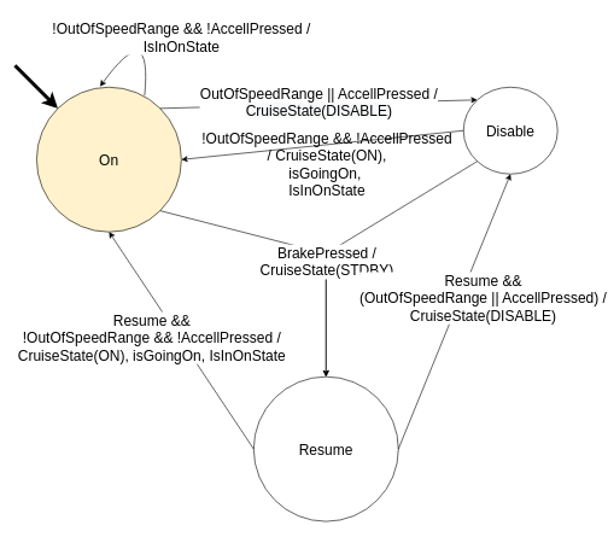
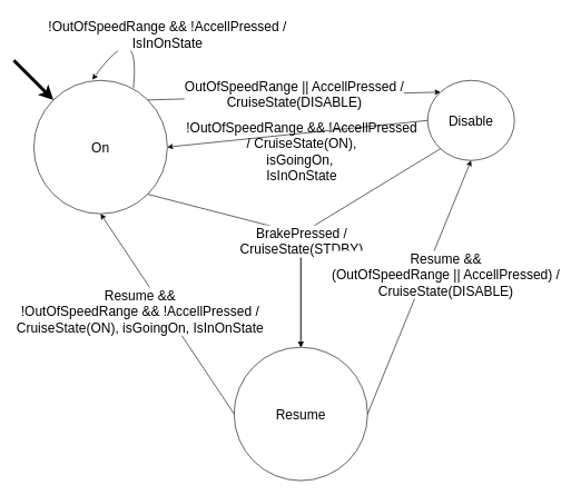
  <mxCell id="0" />
  <mxCell id="1" parent="0" />
- <mxCell id="2" value="&lt;font style=&quot;font-size: 20px&quot;&gt;On&lt;/font&gt;" style="ellipse;whiteSpace=wrap;html=1;aspect=fixed;fillColor=#fff2cc;" parent="1" vertex="1"><mxGeometry x="50" y="120" width="200" height="200" as="geometry" /></mxCell>
+ <mxCell id="2" value="&lt;font style=&quot;font-size: 20px&quot;&gt;On&lt;/font&gt;" style="ellipse;whiteSpace=wrap;html=1;aspect=fixed;" parent="1" vertex="1"><mxGeometry x="50" y="120" width="200" height="200" as="geometry" /></mxCell>
  <mxCell id="3" value="&lt;font style=&quot;font-size: 20px&quot;&gt;Disable&lt;br&gt;&lt;/font&gt;" style="ellipse;whiteSpace=wrap;html=1;aspect=fixed;" parent="1" vertex="1"><mxGeometry x="640" y="120" width="130" height="120" as="geometry" /></mxCell>
  <mxCell id="4" value="&lt;font style=&quot;font-size: 20px&quot;&gt;Resume&lt;/font&gt;" style="ellipse;whiteSpace=wrap;html=1;aspect=fixed;" parent="1" vertex="1"><mxGeometry x="350" y="520" width="200" height="200" as="geometry" /></mxCell>
  <mxCell id="5" value="" style="endArrow=classic;html=1;exitX=1;exitY=0;exitDx=0;exitDy=0;entryX=0;entryY=0;entryDx=0;entryDy=0;" parent="1" source="2" target="3" edge="1"><mxGeometry width="50" height="50" relative="1" as="geometry"><mxPoint x="190" y="500" as="sourcePoint" /><mxPoint x="240" y="450" as="targetPoint" /></mxGeometry></mxCell>
  <mxCell id="6" value="&lt;font style=&quot;font-size: 20px&quot;&gt;OutOfSpeedRange || AccellPressed /&lt;br&gt;&lt;span style=&quot;background-color: rgb(248 , 249 , 250)&quot;&gt;CruiseState(DISABLE)&lt;/span&gt;&lt;br&gt;&lt;/font&gt;" style="edgeLabel;html=1;align=center;verticalAlign=middle;resizable=0;points=[];" parent="5" vertex="1" connectable="0"><mxGeometry x="-0.105" y="5" relative="1" as="geometry"><mxPoint x="22.62" as="offset" /></mxGeometry></mxCell>
  <mxCell id="7" value="" style="endArrow=classic;html=1;entryX=1;entryY=0.5;entryDx=0;entryDy=0;exitX=0;exitY=0.5;exitDx=0;exitDy=0;" parent="1" source="3" target="2" edge="1"><mxGeometry width="50" height="50" relative="1" as="geometry"><mxPoint x="190" y="500" as="sourcePoint" /><mxPoint x="240" y="450" as="targetPoint" /></mxGeometry></mxCell>
  <mxCell id="8" value="&lt;font style=&quot;font-size: 20px&quot;&gt;&lt;font style=&quot;font-size: 20px&quot;&gt;!OutOfSpeedRange&amp;nbsp;&amp;amp;&amp;amp; !AccellPressed&lt;br&gt;/&amp;nbsp;&lt;/font&gt;&lt;span&gt;CruiseState(ON), &lt;br&gt;isGoingOn,&amp;nbsp;&lt;br&gt;&lt;/span&gt;IsInOnState&lt;br&gt;&lt;/font&gt;" style="edgeLabel;html=1;align=center;verticalAlign=middle;resizable=0;points=[];fontSize=20;labelBackgroundColor=none;" parent="7" vertex="1" connectable="0"><mxGeometry x="0.28" y="-2" relative="1" as="geometry"><mxPoint x="60" y="22" as="offset" /></mxGeometry></mxCell>
  <mxCell id="9" value="" style="endArrow=classic;html=1;exitX=0;exitY=1;exitDx=0;exitDy=0;entryX=0.5;entryY=0;entryDx=0;entryDy=0;" parent="1" source="3" target="4" edge="1"><mxGeometry width="50" height="50" relative="1" as="geometry"><mxPoint x="190" y="500" as="sourcePoint" /><mxPoint x="240" y="450" as="targetPoint" /><Array as="points"><mxPoint x="450" y="350" /></Array></mxGeometry></mxCell>
  <mxCell id="10" value="" style="endArrow=classic;html=1;exitX=1;exitY=1;exitDx=0;exitDy=0;entryX=0.5;entryY=0;entryDx=0;entryDy=0;" parent="1" source="2" target="4" edge="1"><mxGeometry width="50" height="50" relative="1" as="geometry"><mxPoint x="190" y="500" as="sourcePoint" /><mxPoint x="240" y="450" as="targetPoint" /><Array as="points"><mxPoint x="450" y="350" /></Array></mxGeometry></mxCell>
  <mxCell id="11" value="&lt;span style=&quot;font-size: 20px&quot;&gt;BrakePressed /&lt;/span&gt;&lt;br style=&quot;font-size: 20px&quot;&gt;&lt;span style=&quot;font-size: 20px;&quot;&gt;CruiseState(STDBY)&lt;/span&gt;" style="edgeLabel;html=1;align=center;verticalAlign=middle;resizable=0;points=[];labelBackgroundColor=#ffffff;" parent="10" vertex="1" connectable="0"><mxGeometry x="0.702" y="3" relative="1" as="geometry"><mxPoint x="-3" y="-98.88" as="offset" /></mxGeometry></mxCell>
  <mxCell id="12" value="" style="endArrow=classic;html=1;exitX=0;exitY=0.5;exitDx=0;exitDy=0;entryX=0.5;entryY=1;entryDx=0;entryDy=0;" parent="1" source="4" target="2" edge="1"><mxGeometry width="50" height="50" relative="1" as="geometry"><mxPoint x="190" y="500" as="sourcePoint" /><mxPoint x="240" y="450" as="targetPoint" /></mxGeometry></mxCell>
  <mxCell id="13" value="&lt;font style=&quot;font-size: 20px&quot;&gt;Resume &amp;amp;&amp;amp;&lt;br&gt;!OutOfSpeedRange&amp;nbsp;&amp;amp;&amp;amp; !AccellPressed /&lt;br&gt;&lt;span style=&quot;&quot;&gt;CruiseState(ON), isGoingOn,&amp;nbsp;&lt;/span&gt;IsInOnState&lt;br&gt;&lt;/font&gt;" style="edgeLabel;html=1;align=center;verticalAlign=middle;resizable=0;points=[];labelBackgroundColor=#ffffff;" parent="12" vertex="1" connectable="0"><mxGeometry x="0.146" y="-2" relative="1" as="geometry"><mxPoint x="-28.24" y="18.46" as="offset" /></mxGeometry></mxCell>
  <mxCell id="14" value="" style="endArrow=classic;html=1;entryX=0.5;entryY=1;entryDx=0;entryDy=0;exitX=1;exitY=0.5;exitDx=0;exitDy=0;" parent="1" source="4" target="3" edge="1"><mxGeometry width="50" height="50" relative="1" as="geometry"><mxPoint x="120" y="480" as="sourcePoint" /><mxPoint x="170" y="430" as="targetPoint" /></mxGeometry></mxCell>
  <mxCell id="15" value="&lt;font style=&quot;font-size: 20px&quot;&gt;Resume &amp;amp;&amp;amp;&lt;br&gt;(OutOfSpeedRange&amp;nbsp;|| AccellPressed) /&lt;br&gt;&lt;span style=&quot;&quot;&gt;CruiseState(DISABLE)&lt;/span&gt;&lt;br&gt;&lt;/font&gt;" style="edgeLabel;html=1;align=center;verticalAlign=middle;resizable=0;points=[];labelBackgroundColor=#ffffff;" parent="14" vertex="1" connectable="0"><mxGeometry x="0.118" y="-6" relative="1" as="geometry"><mxPoint x="24.51" as="offset" /></mxGeometry></mxCell>
  <mxCell id="16" value="" style="endArrow=classic;html=1;entryX=0;entryY=0;entryDx=0;entryDy=0;strokeWidth=5;" parent="1" target="2" edge="1"><mxGeometry width="50" height="50" relative="1" as="geometry"><mxPoint x="20" y="90" as="sourcePoint" /><mxPoint x="330" y="330" as="targetPoint" /></mxGeometry></mxCell>
  <mxCell id="17" value="" style="curved=1;endArrow=classic;html=1;exitX=0.746;exitY=0.058;exitDx=0;exitDy=0;entryX=0.438;entryY=-0.005;entryDx=0;entryDy=0;exitPerimeter=0;entryPerimeter=0;" parent="1" source="2" target="2" edge="1"><mxGeometry width="50" height="50" relative="1" as="geometry"><mxPoint x="250" y="290" as="sourcePoint" /><mxPoint x="300" y="240" as="targetPoint" /><Array as="points"><mxPoint x="210" y="20" /></Array></mxGeometry></mxCell>
  <mxCell id="18" value="&lt;span style=&quot;font-size: 20px&quot;&gt;!OutOfSpeedRange&amp;nbsp;&amp;amp;&amp;amp; !AccellPressed /&lt;br&gt;IsInOnState&lt;/span&gt;" style="edgeLabel;html=1;align=center;verticalAlign=middle;resizable=0;points=[];" parent="17" vertex="1" connectable="0"><mxGeometry x="-0.455" y="-22" relative="1" as="geometry"><mxPoint x="22.72" y="-19.85" as="offset" /></mxGeometry></mxCell>
